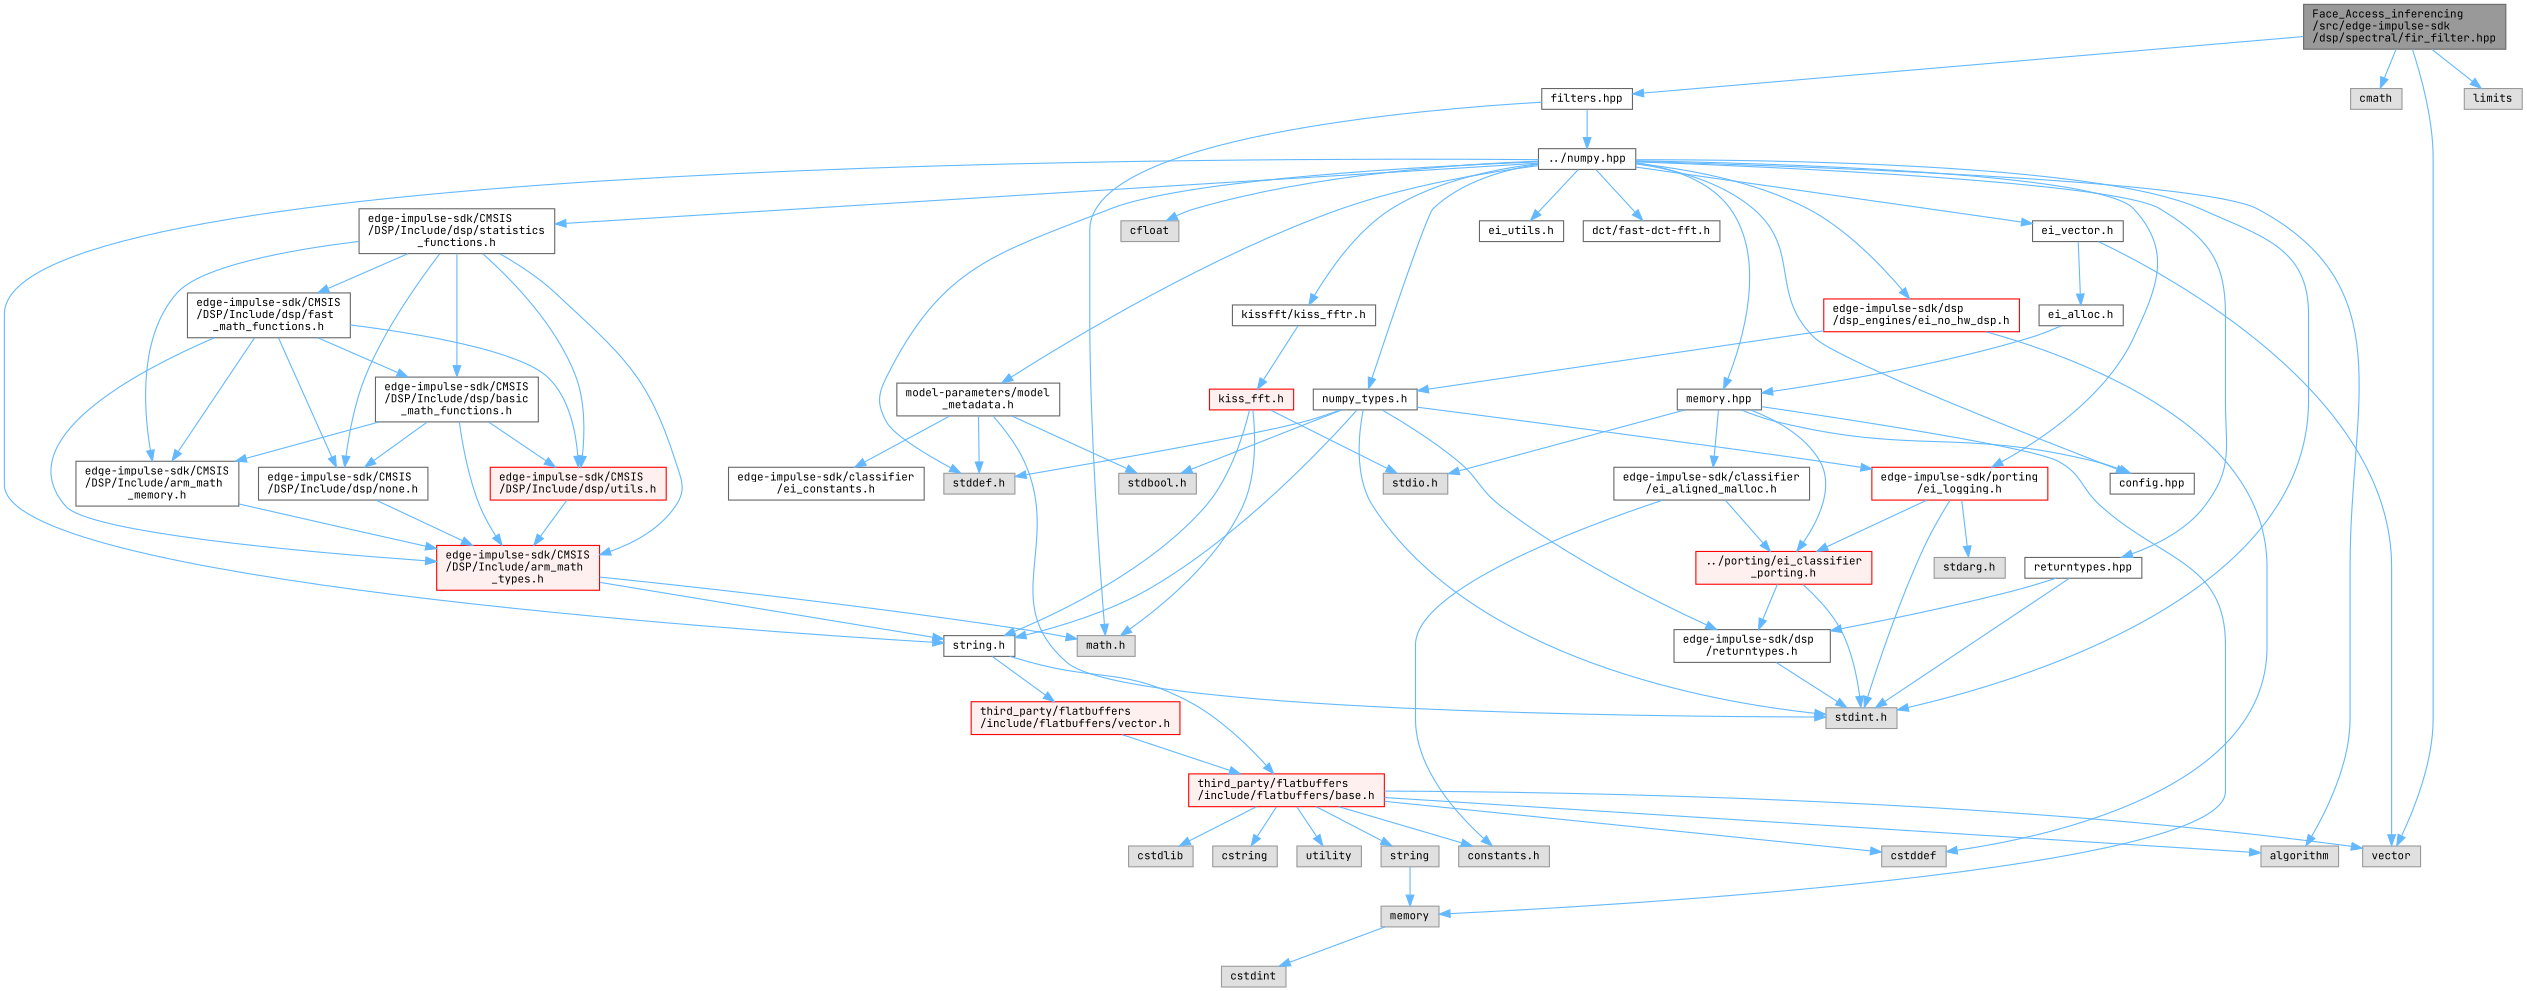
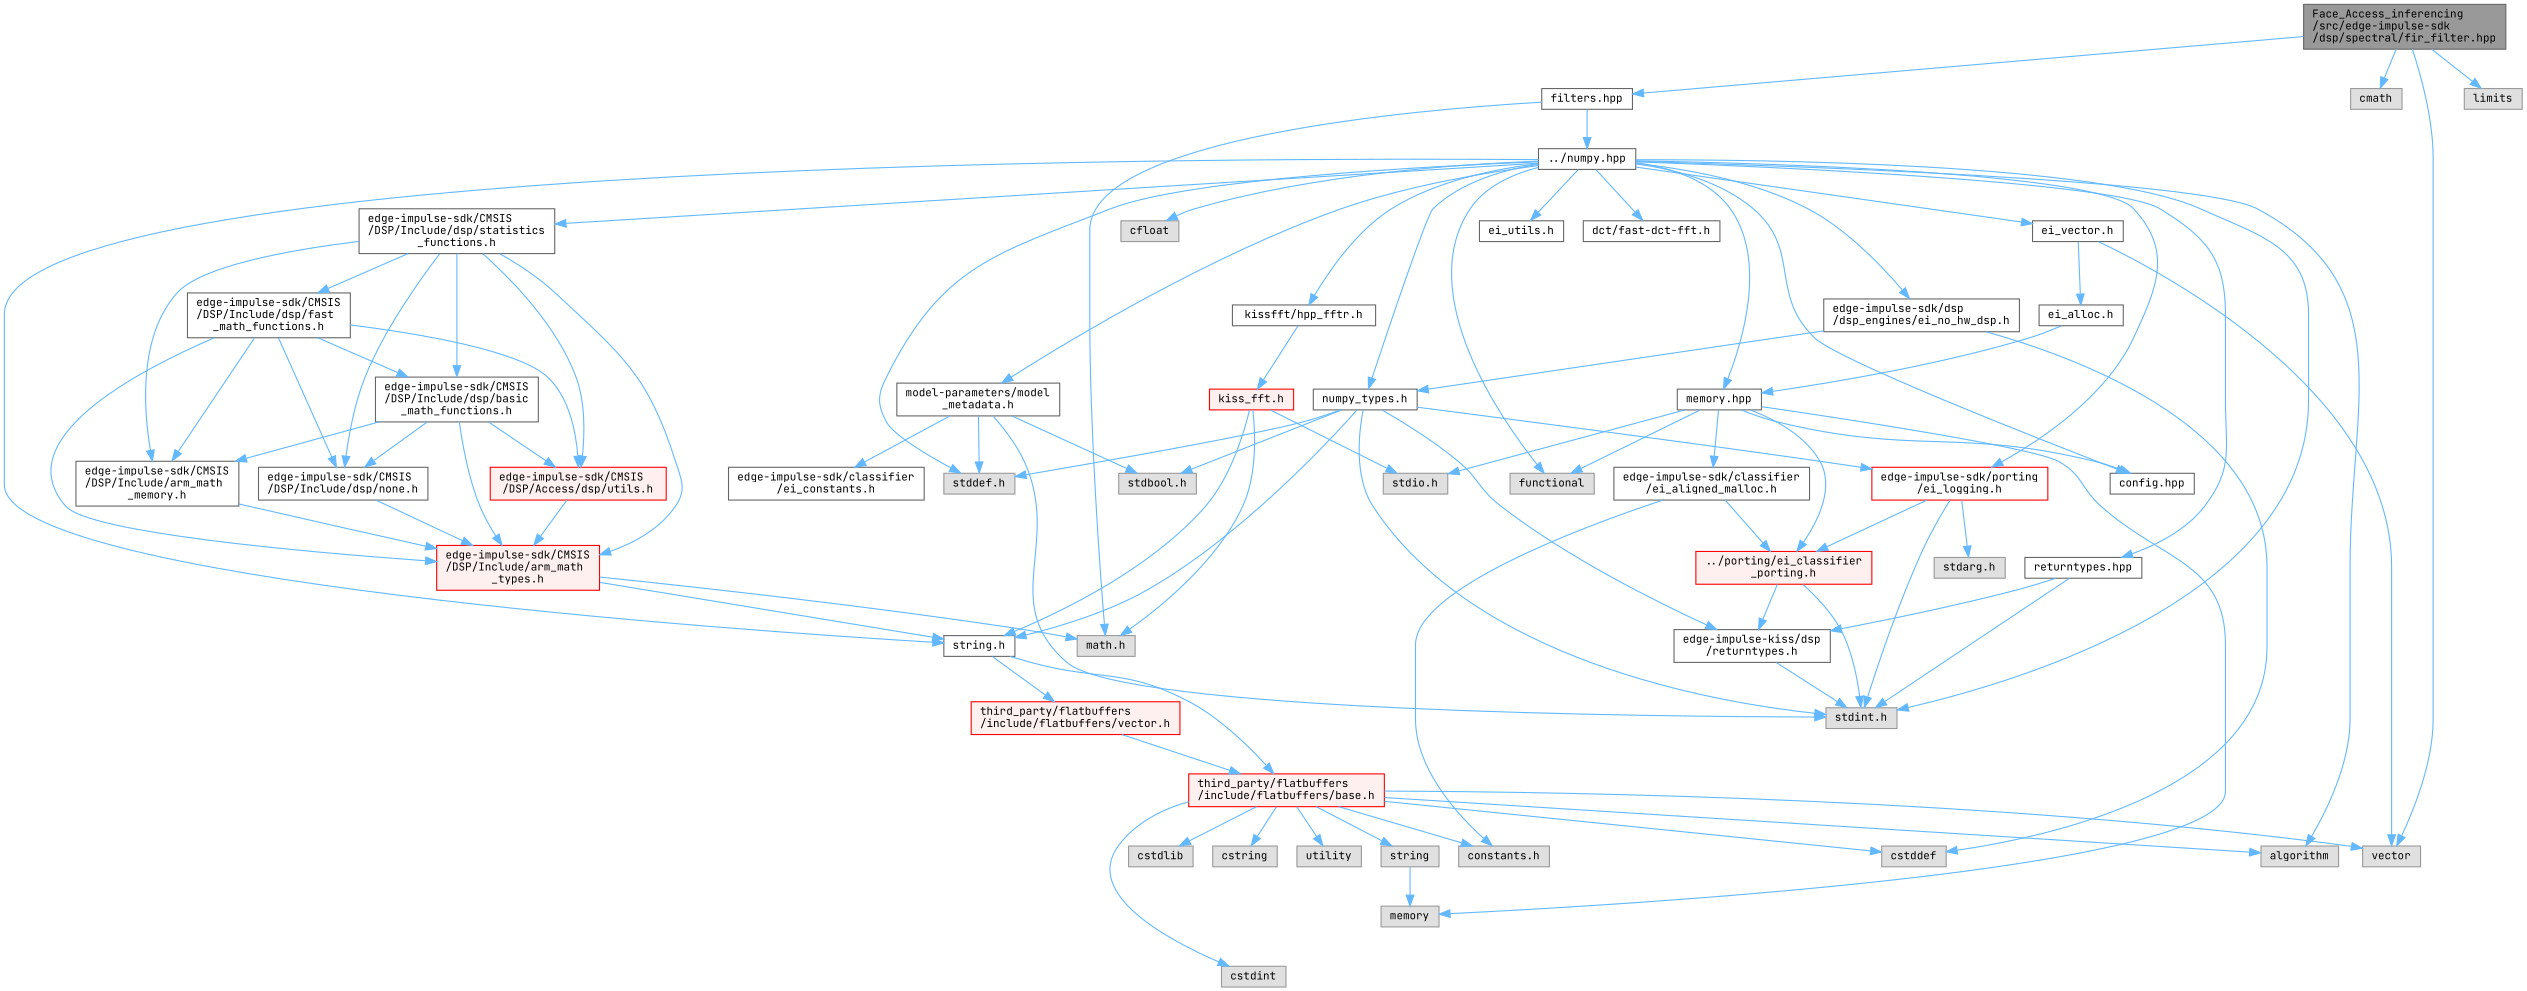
  digraph {
    fontname="JetBrains Mono"
    node [color=grey40 fillcolor=white fontname="JetBrains Mono" fontsize=10 shape=box style=filled]
    edge [color=steelblue1 fontname="JetBrains Mono" fontsize=10 labelfontname=Helvetica labelfontsize=10 style=solid]
    n1 [color=gray40 fillcolor=grey60 fontcolor=black height=0.2 label="Face_Access_inferencing\l/src/edge-impulse-sdk\l/dsp/spectral/fir_filter.hpp" width=0.4]
    n2 [color=grey60 fillcolor="#E0E0E0" height=0.2 label=vector width=0.4]
    n3 [color=grey60 fillcolor="#E0E0E0" height=0.2 label=cmath width=0.4]
    n4 [height=0.2 label="filters.hpp" width=0.4]
    n5 [color=grey60 fillcolor="#E0E0E0" height=0.2 label=limits width=0.4]
    n6 [color=grey60 fillcolor="#E0E0E0" height=0.2 label="math.h" width=0.4]
    n7 [height=0.2 label="../numpy.hpp" width=0.4]
    n8 [color=grey60 fillcolor="#E0E0E0" height=0.2 label="stdint.h" width=0.4]
    n9 [height=0.2 label="string.h" width=0.4]
    n10 [color=grey60 fillcolor="#E0E0E0" height=0.2 label=algorithm width=0.4]
    n11 [color=grey60 fillcolor="#E0E0E0" height=0.2 label="stddef.h" width=0.4]
    n12 [color=grey60 fillcolor="#E0E0E0" height=0.2 label=cfloat width=0.4]
    n13 [height=0.2 label="ei_vector.h" width=0.4]
    n14 [height=0.2 label="memory.hpp" width=0.4]
+   n15 [color=grey60 fillcolor="#E0E0E0" height=0.2 label=functional width=0.4]
    n16 [height=0.2 label="config.hpp" width=0.4]
    n17 [height=0.2 label="numpy_types.h" width=0.4]
    n18 [height=0.2 label="returntypes.hpp" width=0.4]
    n19 [height=0.2 label="ei_utils.h" width=0.4]
    n20 [height=0.2 label="dct/fast-dct-fft.h" width=0.4]
-   n21 [height=0.2 label="kissfft/kiss_fftr.h" width=0.4]
+   n21 [height=0.2 label="kissfft/hpp_fftr.h" width=0.4]
    n22 [color=red height=0.2 label="edge-impulse-sdk/porting\l/ei_logging.h" width=0.4]
    n23 [height=0.2 label="model-parameters/model\l_metadata.h" width=0.4]
-   n24 [color=red height=0.2 label="edge-impulse-sdk/dsp\l/dsp_engines/ei_no_hw_dsp.h" width=0.4]
+   n24 [height=0.2 label="edge-impulse-sdk/dsp\l/dsp_engines/ei_no_hw_dsp.h" width=0.4]
    n25 [height=0.2 label="edge-impulse-sdk/CMSIS\l/DSP/Include/dsp/statistics\l_functions.h" width=0.4]
    n26 [color=red fillcolor="#FFF0F0" height=0.2 label="third_party/flatbuffers\l/include/flatbuffers/base.h" width=0.4]
    n27 [color=red fillcolor="#FFF0F0" height=0.2 label="third_party/flatbuffers\l/include/flatbuffers/vector.h" width=0.4]
    n28 [height=0.2 label="ei_alloc.h" width=0.4]
    n29 [color=grey60 fillcolor="#E0E0E0" height=0.2 label=memory width=0.4]
    n30 [color=grey60 fillcolor="#E0E0E0" height=0.2 label="stdio.h" width=0.4]
    n31 [color=red fillcolor="#FFF0F0" height=0.2 label="../porting/ei_classifier\l_porting.h" width=0.4]
    n32 [height=0.2 label="edge-impulse-sdk/classifier\l/ei_aligned_malloc.h" width=0.4]
-   n33 [height=0.2 label="edge-impulse-sdk/dsp\l/returntypes.h" width=0.4]
+   n33 [height=0.2 label="edge-impulse-kiss/dsp\l/returntypes.h" width=0.4]
    n34 [color=grey60 fillcolor="#E0E0E0" height=0.2 label="stdbool.h" width=0.4]
    n35 [color=red fillcolor="#FFF0F0" height=0.2 label="kiss_fft.h" width=0.4]
    n36 [color=grey60 fillcolor="#E0E0E0" height=0.2 label="stdarg.h" width=0.4]
    n37 [height=0.2 label="edge-impulse-sdk/classifier\l/ei_constants.h" width=0.4]
    n38 [color=grey60 fillcolor="#E0E0E0" height=0.2 label=cstddef width=0.4]
    n39 [color=red fillcolor="#FFF0F0" height=0.2 label="edge-impulse-sdk/CMSIS\l/DSP/Include/arm_math\l_types.h" width=0.4]
    n40 [height=0.2 label="edge-impulse-sdk/CMSIS\l/DSP/Include/arm_math\l_memory.h" width=0.4]
    n41 [height=0.2 label="edge-impulse-sdk/CMSIS\l/DSP/Include/dsp/none.h" width=0.4]
-   n42 [color=red fillcolor="#FFF0F0" height=0.2 label="edge-impulse-sdk/CMSIS\l/DSP/Include/dsp/utils.h" width=0.4]
+   n42 [color=red fillcolor="#FFF0F0" height=0.2 label="edge-impulse-sdk/CMSIS\l/DSP/Access/dsp/utils.h" width=0.4]
    n43 [height=0.2 label="edge-impulse-sdk/CMSIS\l/DSP/Include/dsp/basic\l_math_functions.h" width=0.4]
    n44 [height=0.2 label="edge-impulse-sdk/CMSIS\l/DSP/Include/dsp/fast\l_math_functions.h" width=0.4]
    n45 [color=grey60 fillcolor="#E0E0E0" height=0.2 label="constants.h" width=0.4]
    n46 [color=grey60 fillcolor="#E0E0E0" height=0.2 label=cstdint width=0.4]
    n47 [color=grey60 fillcolor="#E0E0E0" height=0.2 label=cstdlib width=0.4]
    n48 [color=grey60 fillcolor="#E0E0E0" height=0.2 label=cstring width=0.4]
    n49 [color=grey60 fillcolor="#E0E0E0" height=0.2 label=utility width=0.4]
    n50 [color=grey60 fillcolor="#E0E0E0" height=0.2 label=string width=0.4]
    n1 -> n2
    n1 -> n3
    n1 -> n4
    n1 -> n5
    n4 -> n6
    n4 -> n7
    n7 -> n8
    n7 -> n9
    n7 -> n10
    n7 -> n11
    n7 -> n12
    n7 -> n13
    n7 -> n14
+   n7 -> n15
    n7 -> n16
    n7 -> n17
    n7 -> n18
    n7 -> n19
    n7 -> n20
    n7 -> n21
    n7 -> n22
    n7 -> n23
    n7 -> n24
    n7 -> n25
    n9 -> n26
    n9 -> n27
    n13 -> n2
    n13 -> n28
+   n14 -> n15
    n14 -> n16
    n14 -> n29
    n14 -> n30
    n14 -> n31
    n14 -> n32
    n17 -> n8
    n17 -> n9
    n17 -> n11
    n17 -> n22
    n17 -> n33
    n17 -> n34
    n18 -> n8
    n18 -> n33
    n21 -> n35
    n22 -> n8
    n22 -> n31
    n22 -> n36
    n23 -> n8
    n23 -> n11
    n23 -> n34
    n23 -> n37
    n24 -> n17
    n24 -> n38
    n25 -> n39
    n25 -> n40
    n25 -> n41
    n25 -> n42
    n25 -> n43
    n25 -> n44
    n26 -> n2
    n26 -> n10
    n26 -> n38
    n26 -> n45
-   n29 -> n46
+   n26 -> n46
    n26 -> n47
    n26 -> n48
    n26 -> n49
    n26 -> n50
    n27 -> n26
    n28 -> n14
    n31 -> n8
    n31 -> n33
    n32 -> n31
    n32 -> n45
    n33 -> n8
    n35 -> n6
    n35 -> n9
    n35 -> n30
    n39 -> n6
    n39 -> n9
    n40 -> n39
    n41 -> n39
    n42 -> n39
    n43 -> n39
    n43 -> n40
    n43 -> n41
    n43 -> n42
    n44 -> n39
    n44 -> n40
    n44 -> n41
    n44 -> n42
    n44 -> n43
    n50 -> n29
  }
